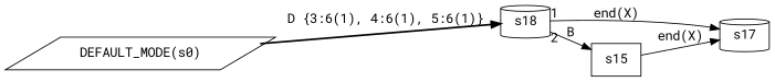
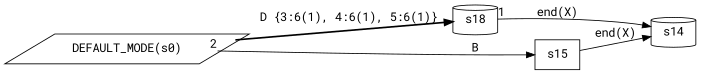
  digraph {
    fontname="Roboto Mono"
    rankdir=LR
    node [fontname="Roboto Mono" shape=cylinder]
    edge [fontname="Roboto Mono" style=solid]
    "DEFAULT_MODE(s0)" [shape=parallelogram]
    s18
-   s17
+   s17 [label=s14]
    s15 [shape=box]
    "DEFAULT_MODE(s0)" -> s18 [label="D {3:6(1), 4:6(1), 5:6(1)}" style=bold]
    s18 -> s17 [label="end(X)" taillabel=1]
-   s18 -> s15 [label=B taillabel=2]
+   "DEFAULT_MODE(s0)" -> s15 [label=B taillabel=2]
    s15 -> s17 [label="end(X)"]
  }
